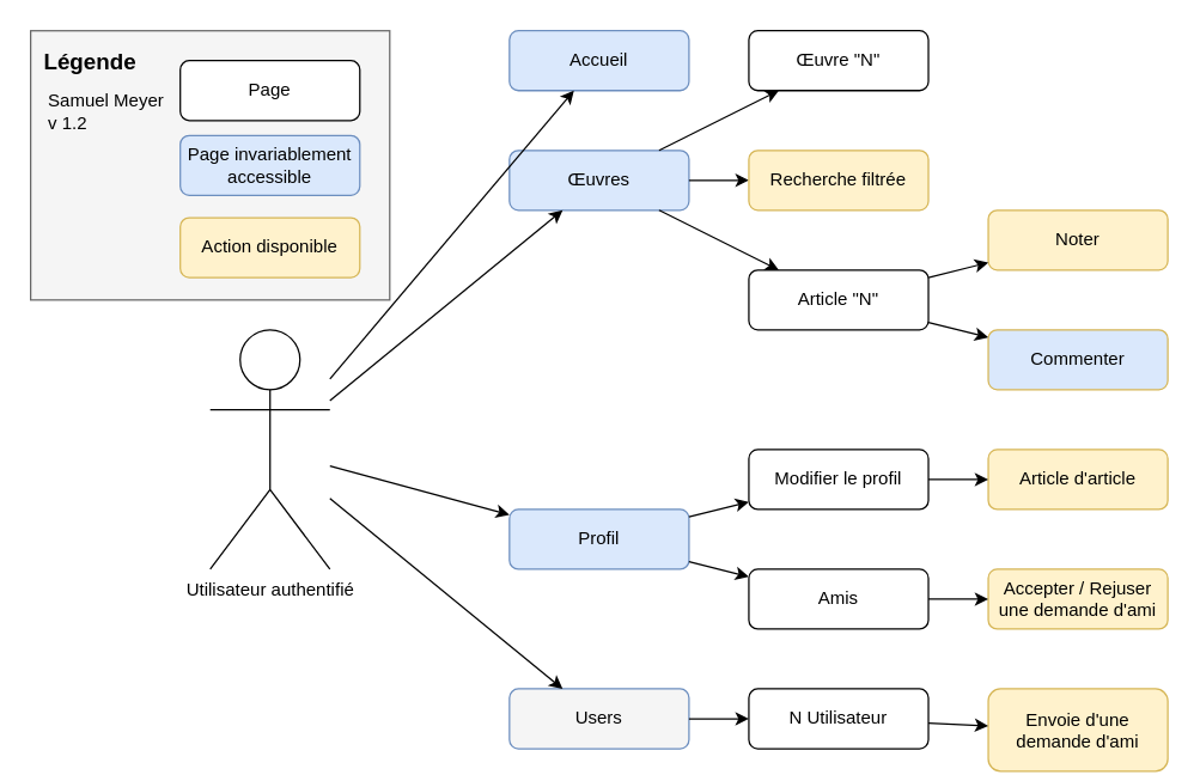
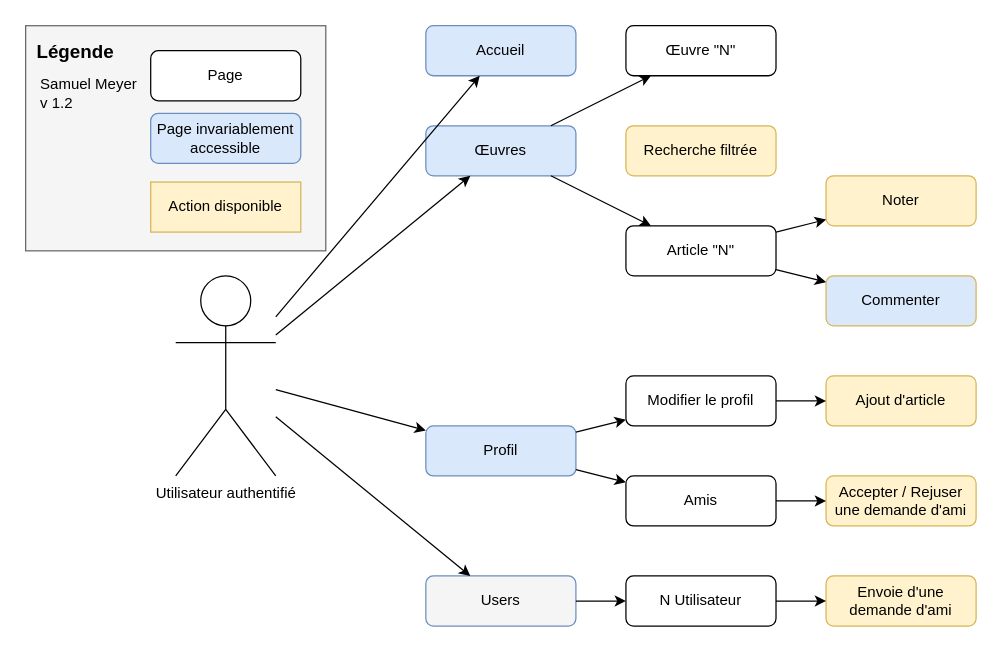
  <mxCell id="0" />
  <mxCell id="1" parent="0" />
  <mxCell id="2" value="Modifier le profil" style="rounded=1;whiteSpace=wrap;html=1;" parent="1" vertex="1"><mxGeometry x="500" y="300" width="120" height="40" as="geometry" /></mxCell>
  <mxCell id="3" value="Users" style="rounded=1;whiteSpace=wrap;html=1;fillColor=#f5f5f5;strokeColor=#6c8ebf;" parent="1" vertex="1"><mxGeometry x="340" y="460" width="120" height="40" as="geometry" /></mxCell>
  <mxCell id="4" value="Profil" style="rounded=1;whiteSpace=wrap;html=1;fillColor=#dae8fc;strokeColor=#6c8ebf;" parent="1" vertex="1"><mxGeometry x="340" y="340" width="120" height="40" as="geometry" /></mxCell>
  <mxCell id="5" value="Amis" style="rounded=1;whiteSpace=wrap;html=1;" parent="1" vertex="1"><mxGeometry x="500" y="380" width="120" height="40" as="geometry" /></mxCell>
  <mxCell id="6" value="" style="endArrow=classic;html=1;" parent="1" source="4" target="2" edge="1"><mxGeometry width="50" height="50" relative="1" as="geometry"><mxPoint x="510" y="260" as="sourcePoint" /><mxPoint x="560" y="210" as="targetPoint" /></mxGeometry></mxCell>
  <mxCell id="7" value="" style="endArrow=classic;html=1;" parent="1" source="4" target="5" edge="1"><mxGeometry width="50" height="50" relative="1" as="geometry"><mxPoint x="510" y="260" as="sourcePoint" /><mxPoint x="560" y="210" as="targetPoint" /></mxGeometry></mxCell>
  <mxCell id="8" value="N Utilisateur" style="rounded=1;whiteSpace=wrap;html=1;" parent="1" vertex="1"><mxGeometry x="500" y="460" width="120" height="40" as="geometry" /></mxCell>
  <mxCell id="9" value="" style="endArrow=classic;html=1;" parent="1" source="3" target="8" edge="1"><mxGeometry width="50" height="50" relative="1" as="geometry"><mxPoint x="640" y="420" as="sourcePoint" /><mxPoint x="696" y="420" as="targetPoint" /></mxGeometry></mxCell>
  <mxCell id="10" value="Accueil" style="rounded=1;whiteSpace=wrap;html=1;fillColor=#dae8fc;strokeColor=#6c8ebf;" parent="1" vertex="1"><mxGeometry x="340" y="20" width="120" height="40" as="geometry" /></mxCell>
  <mxCell id="11" value="Œuvres" style="rounded=1;whiteSpace=wrap;html=1;fillColor=#dae8fc;strokeColor=#6c8ebf;" parent="1" vertex="1"><mxGeometry x="340" y="100" width="120" height="40" as="geometry" /></mxCell>
  <mxCell id="12" value="Article &quot;N&quot;" style="rounded=1;whiteSpace=wrap;html=1;" parent="1" vertex="1"><mxGeometry x="500" y="180" width="120" height="40" as="geometry" /></mxCell>
  <mxCell id="13" value="" style="endArrow=classic;html=1;" parent="1" source="11" target="12" edge="1"><mxGeometry width="50" height="50" relative="1" as="geometry"><mxPoint x="750" y="340" as="sourcePoint" /><mxPoint x="860" y="330" as="targetPoint" /></mxGeometry></mxCell>
  <mxCell id="14" value="" style="group;container=1;" parent="1" vertex="1" connectable="0"><mxGeometry x="40" y="20" width="220" height="360" as="geometry" /></mxCell>
  <mxCell id="15" value="" style="rounded=0;whiteSpace=wrap;html=1;fillColor=#f5f5f5;strokeColor=#666666;fontColor=#333333;" parent="14" vertex="1"><mxGeometry x="-20" width="240" height="180" as="geometry" /></mxCell>
  <mxCell id="16" value="Page invariablement accessible" style="rounded=1;whiteSpace=wrap;html=1;fillColor=#dae8fc;strokeColor=#6c8ebf;" parent="14" vertex="1"><mxGeometry x="80" y="70" width="120" height="40" as="geometry" /></mxCell>
  <mxCell id="17" value="Légende" style="text;html=1;strokeColor=none;fillColor=none;align=center;verticalAlign=middle;whiteSpace=wrap;rounded=0;fontStyle=1;fontSize=15;" parent="14" vertex="1"><mxGeometry x="-20" y="10" width="80" height="20" as="geometry" /></mxCell>
  <mxCell id="18" value="Page" style="rounded=1;whiteSpace=wrap;html=1;" parent="14" vertex="1"><mxGeometry x="80" y="20" width="120" height="40" as="geometry" /></mxCell>
  <mxCell id="19" value="Samuel Meyer&lt;br&gt;v 1.2" style="text;html=1;strokeColor=none;fillColor=none;align=left;verticalAlign=middle;whiteSpace=wrap;rounded=0;" parent="14" vertex="1"><mxGeometry x="-10" y="30" width="110" height="48" as="geometry" /></mxCell>
  <mxCell id="20" value="Utilisateur authentifié" style="shape=umlActor;verticalLabelPosition=bottom;labelBackgroundColor=#ffffff;verticalAlign=top;html=1;outlineConnect=0;" parent="14" vertex="1"><mxGeometry x="100" y="200" width="80" height="160" as="geometry" /></mxCell>
- <mxCell id="21" value="" style="endArrow=classic;html=1;" parent="1" source="11" target="25" edge="1"><mxGeometry width="50" height="50" relative="1" as="geometry"><mxPoint x="530" y="290" as="sourcePoint" /><mxPoint x="512" y="120" as="targetPoint" /></mxGeometry></mxCell>
  <mxCell id="22" value="&lt;span&gt;Œuvre &quot;N&quot;&lt;/span&gt;" style="rounded=1;whiteSpace=wrap;html=1;" parent="1" vertex="1"><mxGeometry x="500" y="20" width="120" height="40" as="geometry" /></mxCell>
  <mxCell id="23" value="" style="endArrow=classic;html=1;" parent="1" source="11" target="22" edge="1"><mxGeometry width="50" height="50" relative="1" as="geometry"><mxPoint x="450" y="150" as="sourcePoint" /><mxPoint x="530" y="190" as="targetPoint" /></mxGeometry></mxCell>
- <mxCell id="24" value="Action disponible" style="rounded=1;whiteSpace=wrap;html=1;fillColor=#fff2cc;strokeColor=#d6b656;" parent="1" vertex="1"><mxGeometry x="120" y="145" width="120" height="40" as="geometry" /></mxCell>
+ <mxCell id="24" value="Action disponible" style="whiteSpace=wrap;html=1;fillColor=#fff2cc;strokeColor=#d6b656;rounded=0;" parent="1" vertex="1"><mxGeometry x="120" y="145" width="120" height="40" as="geometry" /></mxCell>
  <mxCell id="25" value="Recherche filtrée" style="rounded=1;whiteSpace=wrap;html=1;fillColor=#fff2cc;strokeColor=#d6b656;" parent="1" vertex="1"><mxGeometry x="500" y="100" width="120" height="40" as="geometry" /></mxCell>
  <mxCell id="26" value="Noter" style="rounded=1;whiteSpace=wrap;html=1;fillColor=#fff2cc;strokeColor=#d6b656;" parent="1" vertex="1"><mxGeometry x="660" y="140" width="120" height="40" as="geometry" /></mxCell>
  <mxCell id="27" value="Commenter" style="rounded=1;whiteSpace=wrap;html=1;fillColor=#dae8fc;strokeColor=#d6b656;" parent="1" vertex="1"><mxGeometry x="660" y="220" width="120" height="40" as="geometry" /></mxCell>
- <mxCell id="28" value="Article d'article" style="rounded=1;whiteSpace=wrap;html=1;fillColor=#fff2cc;strokeColor=#d6b656;" parent="1" vertex="1"><mxGeometry x="660" y="300" width="120" height="40" as="geometry" /></mxCell>
- <mxCell id="29" value="Envoie d'une demande d'ami" style="rounded=1;whiteSpace=wrap;html=1;fillColor=#fff2cc;strokeColor=#d6b656;" parent="1" vertex="1"><mxGeometry x="660" y="460" width="120" height="55" as="geometry" /></mxCell>
+ <mxCell id="28" value="Ajout d'article" style="rounded=1;whiteSpace=wrap;html=1;fillColor=#fff2cc;strokeColor=#d6b656;" parent="1" vertex="1"><mxGeometry x="660" y="300" width="120" height="40" as="geometry" /></mxCell>
+ <mxCell id="29" value="Envoie d'une demande d'ami" style="rounded=1;whiteSpace=wrap;html=1;fillColor=#fff2cc;strokeColor=#d6b656;" parent="1" vertex="1"><mxGeometry x="660" y="460" width="120" height="40" as="geometry" /></mxCell>
  <mxCell id="30" value="Accepter / Rejuser une demande d'ami" style="rounded=1;whiteSpace=wrap;html=1;fillColor=#fff2cc;strokeColor=#d6b656;" parent="1" vertex="1"><mxGeometry x="660" y="380" width="120" height="40" as="geometry" /></mxCell>
  <mxCell id="31" value="" style="endArrow=classic;html=1;" parent="1" source="12" target="27" edge="1"><mxGeometry width="50" height="50" relative="1" as="geometry"><mxPoint x="510" y="340" as="sourcePoint" /><mxPoint x="560" y="290" as="targetPoint" /></mxGeometry></mxCell>
  <mxCell id="32" value="" style="endArrow=classic;html=1;" parent="1" source="12" target="26" edge="1"><mxGeometry width="50" height="50" relative="1" as="geometry"><mxPoint x="630" y="225" as="sourcePoint" /><mxPoint x="670" y="235" as="targetPoint" /></mxGeometry></mxCell>
  <mxCell id="33" value="" style="endArrow=classic;html=1;" parent="1" source="2" target="28" edge="1"><mxGeometry width="50" height="50" relative="1" as="geometry"><mxPoint x="640" y="235" as="sourcePoint" /><mxPoint x="680" y="245" as="targetPoint" /></mxGeometry></mxCell>
  <mxCell id="34" value="" style="endArrow=classic;html=1;" parent="1" source="5" target="30" edge="1"><mxGeometry width="50" height="50" relative="1" as="geometry"><mxPoint x="650" y="245" as="sourcePoint" /><mxPoint x="690" y="255" as="targetPoint" /></mxGeometry></mxCell>
  <mxCell id="35" value="" style="endArrow=classic;html=1;" parent="1" source="8" target="29" edge="1"><mxGeometry width="50" height="50" relative="1" as="geometry"><mxPoint x="660" y="255" as="sourcePoint" /><mxPoint x="700" y="265" as="targetPoint" /></mxGeometry></mxCell>
  <mxCell id="36" value="" style="endArrow=classic;html=1;" parent="1" source="20" target="10" edge="1"><mxGeometry width="50" height="50" relative="1" as="geometry"><mxPoint x="470" y="340" as="sourcePoint" /><mxPoint x="520" y="290" as="targetPoint" /></mxGeometry></mxCell>
  <mxCell id="37" value="" style="endArrow=classic;html=1;" parent="1" source="20" target="11" edge="1"><mxGeometry width="50" height="50" relative="1" as="geometry"><mxPoint x="230" y="262.727" as="sourcePoint" /><mxPoint x="393.077" y="70" as="targetPoint" /></mxGeometry></mxCell>
  <mxCell id="38" value="" style="endArrow=classic;html=1;" parent="1" source="20" target="4" edge="1"><mxGeometry width="50" height="50" relative="1" as="geometry"><mxPoint x="240" y="272.727" as="sourcePoint" /><mxPoint x="403.077" y="80" as="targetPoint" /></mxGeometry></mxCell>
  <mxCell id="39" value="" style="endArrow=classic;html=1;" parent="1" source="20" target="3" edge="1"><mxGeometry width="50" height="50" relative="1" as="geometry"><mxPoint x="250" y="282.727" as="sourcePoint" /><mxPoint x="413.077" y="90" as="targetPoint" /></mxGeometry></mxCell>
